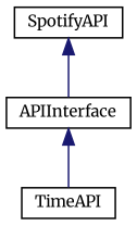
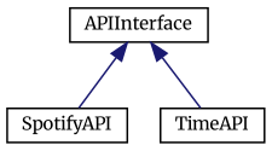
  digraph {
    fontname=Merriweather
    rankdir=TB
    node [color=black fillcolor=white fontname=Merriweather fontsize=10 shape=record style=filled]
    edge [color=midnightblue dir=back fontname=Merriweather fontsize=10 labelfontname=Helvetica labelfontsize=10 style=solid]
    n1 [height=0.2 label=APIInterface width=0.4]
    n2 [height=0.2 label=SpotifyAPI width=0.4]
    n3 [height=0.2 label=TimeAPI width=0.4]
-   n2 -> n1
+   n1 -> n2
    n1 -> n3
  }
